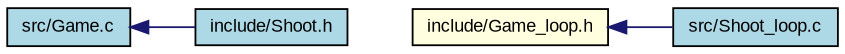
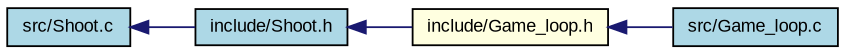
  digraph {
    fontname="Liberation Sans"
    rankdir=LR
    node [color=black fillcolor=lightblue fontname="Liberation Sans" fontsize=10 shape=record style=filled]
    edge [color=midnightblue dir=back fontname="Liberation Sans" fontsize=10 labelfontname=Helvetica labelfontsize=10 style=solid]
    n1 [fontcolor=black height=0.2 label="include/Shoot.h" width=0.4]
    n2 [fillcolor=lightyellow height=0.2 label="include/Game_loop.h" width=0.4]
-   n3 [height=0.2 label="src/Shoot_loop.c" width=0.4]
-   n4 [height=0.2 label="src/Game.c" width=0.4]
+   n3 [height=0.2 label="src/Game_loop.c" width=0.4]
+   n4 [height=0.2 label="src/Shoot.c" width=0.4]
+   n1 -> n2
    n2 -> n3
    n4 -> n1
  }
